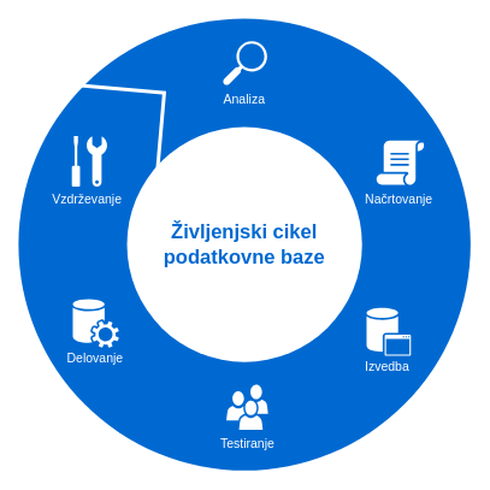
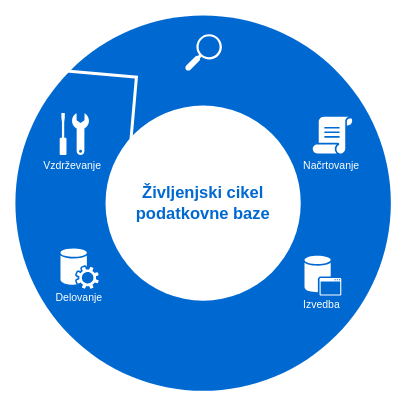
  <mxCell id="0" />
  <mxCell id="1" parent="0" />
  <mxCell id="2" value="" style="group" vertex="1" connectable="0" parent="1"><mxGeometry x="20" y="20" width="500" height="500" as="geometry" /></mxCell>
  <mxCell id="3" value="" style="group" parent="2" vertex="1" connectable="0"><mxGeometry width="500" height="500" as="geometry" /></mxCell>
  <mxCell id="4" value="" style="ellipse;whiteSpace=wrap;html=1;rounded=0;shadow=0;comic=0;strokeWidth=1;fontFamily=Verdana;fontSize=14;strokeColor=none;fillColor=#0069D1;" parent="3" vertex="1"><mxGeometry width="500" height="500" as="geometry" /></mxCell>
  <mxCell id="5" value="Življenjski cikel&lt;br&gt;podatkovne baze" style="ellipse;whiteSpace=wrap;html=1;rounded=0;shadow=0;comic=0;strokeWidth=1;fontFamily=Helvetica;fontSize=22;strokeColor=none;fillColor=#ffffff;fontColor=#0069D1;fontStyle=1" parent="3" vertex="1"><mxGeometry x="120" y="120" width="260" height="260" as="geometry" /></mxCell>
- <mxCell id="6" value="&lt;font face=&quot;Helvetica&quot;&gt;Testiranje&lt;/font&gt;" style="shadow=0;dashed=0;html=1;strokeColor=none;fillColor=#ffffff;labelPosition=center;verticalLabelPosition=bottom;verticalAlign=top;shape=mxgraph.office.users.users;rounded=0;comic=0;fontFamily=Verdana;fontSize=14;fontColor=#FFFFFF;" parent="3" vertex="1"><mxGeometry x="230" y="405" width="46" height="50" as="geometry" /></mxCell>
  <mxCell id="7" value="" style="group" parent="3" vertex="1" connectable="0"><mxGeometry x="205" y="25" width="90" height="75" as="geometry" /></mxCell>
  <mxCell id="8" value="" style="sketch=0;pointerEvents=1;shadow=0;dashed=0;html=1;strokeColor=none;fillColor=#FFFFFF;labelPosition=center;verticalLabelPosition=bottom;verticalAlign=top;outlineConnect=0;align=center;shape=mxgraph.office.concepts.search;" parent="7" vertex="1"><mxGeometry x="21" width="49" height="49" as="geometry" /></mxCell>
- <mxCell id="9" value="Analiza" style="text;html=1;strokeColor=none;fillColor=none;align=center;verticalAlign=middle;whiteSpace=wrap;rounded=0;fontColor=#FFFFFF;fontSize=14;fontStyle=0" parent="7" vertex="1"><mxGeometry y="55" width="90" height="20" as="geometry" /></mxCell>
  <mxCell id="10" value="" style="group" parent="3" vertex="1" connectable="0"><mxGeometry x="31" y="130" width="90" height="80" as="geometry" /></mxCell>
  <mxCell id="11" value="" style="sketch=0;pointerEvents=1;shadow=0;dashed=0;html=1;strokeColor=none;fillColor=#FFFFFF;labelPosition=center;verticalLabelPosition=bottom;verticalAlign=top;outlineConnect=0;align=center;shape=mxgraph.office.concepts.maintenance;fontFamily=Helvetica;fontSize=14;fontColor=#FFFFFF;" parent="10" vertex="1"><mxGeometry x="28" width="39" height="56" as="geometry" /></mxCell>
  <mxCell id="12" value="Vzdrževanje" style="text;html=1;strokeColor=none;fillColor=none;align=center;verticalAlign=middle;whiteSpace=wrap;rounded=0;fontColor=#FFFFFF;fontSize=14;fontStyle=0" parent="10" vertex="1"><mxGeometry y="60" width="90" height="20" as="geometry" /></mxCell>
  <mxCell id="13" value="" style="group" parent="3" vertex="1" connectable="0"><mxGeometry x="40" y="310" width="90" height="76" as="geometry" /></mxCell>
  <mxCell id="14" value="" style="sketch=0;pointerEvents=1;shadow=0;dashed=0;html=1;strokeColor=none;fillColor=#FFFFFF;labelPosition=center;verticalLabelPosition=bottom;verticalAlign=top;outlineConnect=0;align=center;shape=mxgraph.office.services.central_management_service;fontFamily=Helvetica;fontSize=14;fontColor=#FFFFFF;" parent="13" vertex="1"><mxGeometry x="20" width="51" height="54" as="geometry" /></mxCell>
  <mxCell id="15" value="Delovanje" style="text;html=1;strokeColor=none;fillColor=none;align=center;verticalAlign=middle;whiteSpace=wrap;rounded=0;fontColor=#FFFFFF;fontSize=14;fontStyle=0" parent="13" vertex="1"><mxGeometry y="56" width="90" height="20" as="geometry" /></mxCell>
  <mxCell id="16" value="" style="group" parent="3" vertex="1" connectable="0"><mxGeometry x="376" y="135" width="90" height="75" as="geometry" /></mxCell>
  <mxCell id="17" value="" style="sketch=0;pointerEvents=1;shadow=0;dashed=0;html=1;strokeColor=none;fillColor=#FFFFFF;labelPosition=center;verticalLabelPosition=bottom;verticalAlign=top;outlineConnect=0;align=center;shape=mxgraph.office.concepts.script;fontFamily=Helvetica;fontSize=14;fontColor=#FFFFFF;" parent="16" vertex="1"><mxGeometry x="20" width="53" height="49" as="geometry" /></mxCell>
  <mxCell id="18" value="Načrtovanje" style="text;html=1;strokeColor=none;fillColor=none;align=center;verticalAlign=middle;whiteSpace=wrap;rounded=0;fontColor=#FFFFFF;fontSize=14;fontStyle=0" parent="16" vertex="1"><mxGeometry y="55" width="90" height="20" as="geometry" /></mxCell>
  <mxCell id="19" value="" style="group" parent="3" vertex="1" connectable="0"><mxGeometry x="363" y="320" width="90" height="75" as="geometry" /></mxCell>
  <mxCell id="20" value="" style="sketch=0;shadow=0;dashed=0;html=1;strokeColor=none;fillColor=#FFFFFF;labelPosition=center;verticalLabelPosition=bottom;verticalAlign=top;outlineConnect=0;align=center;shape=mxgraph.office.databases.application_store;fontFamily=Helvetica;fontSize=14;fontColor=#FFFFFF;" parent="19" vertex="1"><mxGeometry x="22" width="49" height="53" as="geometry" /></mxCell>
  <mxCell id="21" value="Izvedba" style="text;html=1;strokeColor=none;fillColor=none;align=center;verticalAlign=middle;whiteSpace=wrap;rounded=0;fontColor=#FFFFFF;fontSize=14;fontStyle=0" parent="19" vertex="1"><mxGeometry y="55" width="90" height="20" as="geometry" /></mxCell>
  <mxCell id="22" value="" style="shape=corner;whiteSpace=wrap;html=1;dx=4;dy=4;strokeColor=none;rotation=95;" vertex="1" parent="2"><mxGeometry x="47.5" y="68.5" width="105" height="118" as="geometry" /></mxCell>
